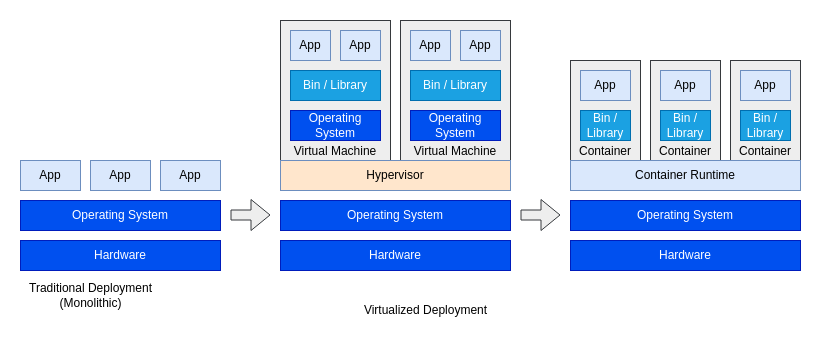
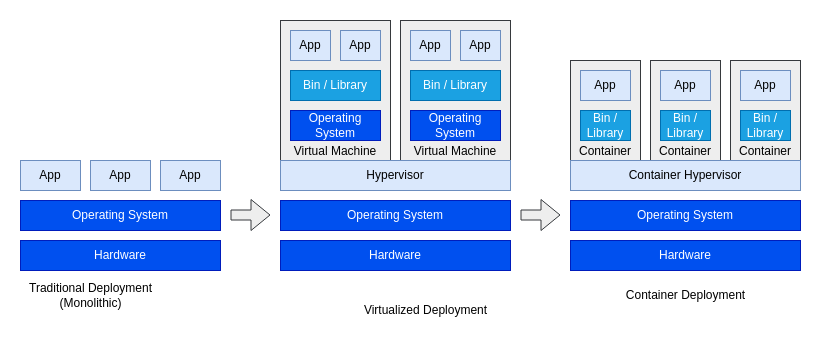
  <mxCell id="0" />
  <mxCell id="1" parent="0" />
  <mxCell id="2" value="Hardware" style="rounded=0;whiteSpace=wrap;html=1;fillColor=#0050ef;strokeColor=#001DBC;fontColor=#ffffff;" vertex="1" parent="1"><mxGeometry x="20" y="240" width="200" height="30" as="geometry" /></mxCell>
  <mxCell id="3" value="Operating System" style="rounded=0;whiteSpace=wrap;html=1;fillColor=#0050ef;strokeColor=#001DBC;fontColor=#ffffff;" vertex="1" parent="1"><mxGeometry x="20" y="200" width="200" height="30" as="geometry" /></mxCell>
  <mxCell id="4" value="App" style="rounded=0;whiteSpace=wrap;html=1;fillColor=#dae8fc;strokeColor=#6c8ebf;" vertex="1" parent="1"><mxGeometry x="20" y="160" width="60" height="30" as="geometry" /></mxCell>
  <mxCell id="5" value="App" style="rounded=0;whiteSpace=wrap;html=1;fillColor=#dae8fc;strokeColor=#6c8ebf;" vertex="1" parent="1"><mxGeometry x="90" y="160" width="60" height="30" as="geometry" /></mxCell>
  <mxCell id="6" value="App" style="rounded=0;whiteSpace=wrap;html=1;fillColor=#dae8fc;strokeColor=#6c8ebf;" vertex="1" parent="1"><mxGeometry x="160" y="160" width="60" height="30" as="geometry" /></mxCell>
  <mxCell id="7" value="Hardware" style="rounded=0;whiteSpace=wrap;html=1;fillColor=#0050ef;strokeColor=#001DBC;fontColor=#ffffff;" vertex="1" parent="1"><mxGeometry x="280" y="240" width="230" height="30" as="geometry" /></mxCell>
  <mxCell id="8" value="Operating System" style="rounded=0;whiteSpace=wrap;html=1;fillColor=#0050ef;strokeColor=#001DBC;fontColor=#ffffff;" vertex="1" parent="1"><mxGeometry x="280" y="200" width="230" height="30" as="geometry" /></mxCell>
  <mxCell id="9" value="Traditional Deployment&lt;br&gt;(Monolithic)" style="text;html=1;align=center;verticalAlign=middle;resizable=0;points=[];autosize=1;" vertex="1" parent="1"><mxGeometry x="20" y="280" width="140" height="30" as="geometry" /></mxCell>
  <mxCell id="10" value="" style="shape=flexArrow;endArrow=classic;html=1;fillColor=#eeeeee;strokeColor=#36393d;" edge="1" parent="1"><mxGeometry width="50" height="50" relative="1" as="geometry"><mxPoint x="230" y="214.5" as="sourcePoint" /><mxPoint x="270" y="214.5" as="targetPoint" /></mxGeometry></mxCell>
  <mxCell id="11" value="Virtual Machine" style="rounded=0;whiteSpace=wrap;html=1;fillColor=#eeeeee;strokeColor=#36393d;labelPosition=center;verticalLabelPosition=middle;align=center;verticalAlign=bottom;" vertex="1" parent="1"><mxGeometry x="280" y="20" width="110" height="140" as="geometry" /></mxCell>
  <mxCell id="12" value="Virtual Machine" style="rounded=0;whiteSpace=wrap;html=1;fillColor=#eeeeee;strokeColor=#36393d;labelPosition=center;verticalLabelPosition=middle;align=center;verticalAlign=bottom;" vertex="1" parent="1"><mxGeometry x="400" y="20" width="110" height="140" as="geometry" /></mxCell>
  <mxCell id="13" value="Operating System" style="rounded=0;whiteSpace=wrap;html=1;fillColor=#0050ef;strokeColor=#001DBC;fontColor=#ffffff;" vertex="1" parent="1"><mxGeometry x="290" y="110" width="90" height="30" as="geometry" /></mxCell>
  <mxCell id="14" value="Operating System" style="rounded=0;whiteSpace=wrap;html=1;fillColor=#0050ef;strokeColor=#001DBC;fontColor=#ffffff;" vertex="1" parent="1"><mxGeometry x="410" y="110" width="90" height="30" as="geometry" /></mxCell>
  <mxCell id="15" value="Bin / Library" style="rounded=0;whiteSpace=wrap;html=1;fillColor=#1ba1e2;strokeColor=#006EAF;fontColor=#ffffff;" vertex="1" parent="1"><mxGeometry x="290" y="70" width="90" height="30" as="geometry" /></mxCell>
  <mxCell id="16" value="Bin / Library" style="rounded=0;whiteSpace=wrap;html=1;fillColor=#1ba1e2;strokeColor=#006EAF;fontColor=#ffffff;" vertex="1" parent="1"><mxGeometry x="410" y="70" width="90" height="30" as="geometry" /></mxCell>
  <mxCell id="17" value="App" style="rounded=0;whiteSpace=wrap;html=1;fillColor=#dae8fc;strokeColor=#6c8ebf;" vertex="1" parent="1"><mxGeometry x="290" y="30" width="40" height="30" as="geometry" /></mxCell>
  <mxCell id="18" value="App" style="rounded=0;whiteSpace=wrap;html=1;fillColor=#dae8fc;strokeColor=#6c8ebf;" vertex="1" parent="1"><mxGeometry x="340" y="30" width="40" height="30" as="geometry" /></mxCell>
  <mxCell id="19" value="App" style="rounded=0;whiteSpace=wrap;html=1;fillColor=#dae8fc;strokeColor=#6c8ebf;" vertex="1" parent="1"><mxGeometry x="410" y="30" width="40" height="30" as="geometry" /></mxCell>
  <mxCell id="20" value="App" style="rounded=0;whiteSpace=wrap;html=1;fillColor=#dae8fc;strokeColor=#6c8ebf;" vertex="1" parent="1"><mxGeometry x="460" y="30" width="40" height="30" as="geometry" /></mxCell>
  <mxCell id="21" value="Virtualized Deployment&lt;br&gt;" style="text;html=1;align=center;verticalAlign=middle;resizable=0;points=[];autosize=1;" vertex="1" parent="1"><mxGeometry x="355" y="300" width="140" height="20" as="geometry" /></mxCell>
  <mxCell id="22" value="" style="shape=flexArrow;endArrow=classic;html=1;fillColor=#eeeeee;strokeColor=#36393d;" edge="1" parent="1"><mxGeometry width="50" height="50" relative="1" as="geometry"><mxPoint x="520" y="214.5" as="sourcePoint" /><mxPoint x="560" y="214.5" as="targetPoint" /></mxGeometry></mxCell>
  <mxCell id="23" value="Hardware" style="rounded=0;whiteSpace=wrap;html=1;fillColor=#0050ef;strokeColor=#001DBC;fontColor=#ffffff;" vertex="1" parent="1"><mxGeometry x="570" y="240" width="230" height="30" as="geometry" /></mxCell>
  <mxCell id="24" value="Operating System" style="rounded=0;whiteSpace=wrap;html=1;fillColor=#0050ef;strokeColor=#001DBC;fontColor=#ffffff;" vertex="1" parent="1"><mxGeometry x="570" y="200" width="230" height="30" as="geometry" /></mxCell>
+ <mxCell id="25" value="Container Deployment&lt;br&gt;" style="text;html=1;align=center;verticalAlign=middle;resizable=0;points=[];autosize=1;" vertex="1" parent="1"><mxGeometry x="620" y="285" width="130" height="20" as="geometry" /></mxCell>
  <mxCell id="26" value="Container" style="rounded=0;whiteSpace=wrap;html=1;fillColor=#eeeeee;strokeColor=#36393d;labelPosition=center;verticalLabelPosition=middle;align=center;verticalAlign=bottom;" vertex="1" parent="1"><mxGeometry x="570" y="60" width="70" height="100" as="geometry" /></mxCell>
  <mxCell id="27" value="Bin / Library" style="rounded=0;whiteSpace=wrap;html=1;fillColor=#1ba1e2;strokeColor=#006EAF;fontColor=#ffffff;fontSize=12;" vertex="1" parent="1"><mxGeometry x="580" y="110" width="50" height="30" as="geometry" /></mxCell>
  <mxCell id="28" value="App" style="rounded=0;whiteSpace=wrap;html=1;fillColor=#dae8fc;strokeColor=#6c8ebf;" vertex="1" parent="1"><mxGeometry x="580" y="70" width="50" height="30" as="geometry" /></mxCell>
  <mxCell id="29" value="Container" style="rounded=0;whiteSpace=wrap;html=1;fillColor=#eeeeee;strokeColor=#36393d;labelPosition=center;verticalLabelPosition=middle;align=center;verticalAlign=bottom;" vertex="1" parent="1"><mxGeometry x="650" y="60" width="70" height="100" as="geometry" /></mxCell>
  <mxCell id="30" value="Bin / Library" style="rounded=0;whiteSpace=wrap;html=1;fillColor=#1ba1e2;strokeColor=#006EAF;fontColor=#ffffff;fontSize=12;" vertex="1" parent="1"><mxGeometry x="660" y="110" width="50" height="30" as="geometry" /></mxCell>
  <mxCell id="31" value="App" style="rounded=0;whiteSpace=wrap;html=1;fillColor=#dae8fc;strokeColor=#6c8ebf;" vertex="1" parent="1"><mxGeometry x="660" y="70" width="50" height="30" as="geometry" /></mxCell>
  <mxCell id="32" value="Container" style="rounded=0;whiteSpace=wrap;html=1;fillColor=#eeeeee;strokeColor=#36393d;labelPosition=center;verticalLabelPosition=middle;align=center;verticalAlign=bottom;" vertex="1" parent="1"><mxGeometry x="730" y="60" width="70" height="100" as="geometry" /></mxCell>
  <mxCell id="33" value="Bin / Library" style="rounded=0;whiteSpace=wrap;html=1;fillColor=#1ba1e2;strokeColor=#006EAF;fontColor=#ffffff;fontSize=12;" vertex="1" parent="1"><mxGeometry x="740" y="110" width="50" height="30" as="geometry" /></mxCell>
  <mxCell id="34" value="App" style="rounded=0;whiteSpace=wrap;html=1;fillColor=#dae8fc;strokeColor=#6c8ebf;" vertex="1" parent="1"><mxGeometry x="740" y="70" width="50" height="30" as="geometry" /></mxCell>
- <mxCell id="35" value="Hypervisor" style="rounded=0;whiteSpace=wrap;html=1;fillColor=#ffe6cc;strokeColor=#6c8ebf;" vertex="1" parent="1"><mxGeometry x="280" y="160" width="230" height="30" as="geometry" /></mxCell>
- <mxCell id="36" value="Container Runtime" style="rounded=0;whiteSpace=wrap;html=1;fillColor=#dae8fc;strokeColor=#6c8ebf;" vertex="1" parent="1"><mxGeometry x="570" y="160" width="230" height="30" as="geometry" /></mxCell>
+ <mxCell id="35" value="Hypervisor" style="rounded=0;whiteSpace=wrap;html=1;fillColor=#dae8fc;strokeColor=#6c8ebf;" vertex="1" parent="1"><mxGeometry x="280" y="160" width="230" height="30" as="geometry" /></mxCell>
+ <mxCell id="36" value="Container Hypervisor" style="rounded=0;whiteSpace=wrap;html=1;fillColor=#dae8fc;strokeColor=#6c8ebf;" vertex="1" parent="1"><mxGeometry x="570" y="160" width="230" height="30" as="geometry" /></mxCell>
